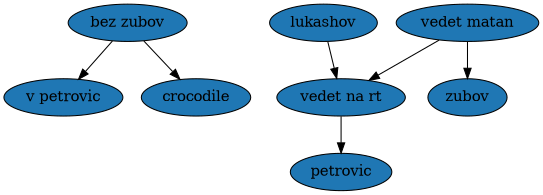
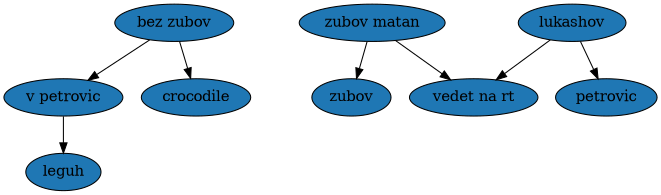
  strict digraph {
    node [fillcolor="#1f77b4" shape=ellipse style=filled]
    n1 [label="bez zubov"]
    n2 [label="v petrovic"]
    n3 [label=crocodile]
-   n4 [label="vedet matan"]
+   n4 [label="zubov matan"]
    n5 [label="vedet na rt"]
    n6 [label=zubov]
+   n7 [label=leguh]
    n8 [label=petrovic]
    n9 [label=lukashov]
    n1 -> n2
    n1 -> n3
+   n2 -> n7
    n4 -> n5
    n4 -> n6
-   n5 -> n8
+   n9 -> n8
    n9 -> n5
  }
